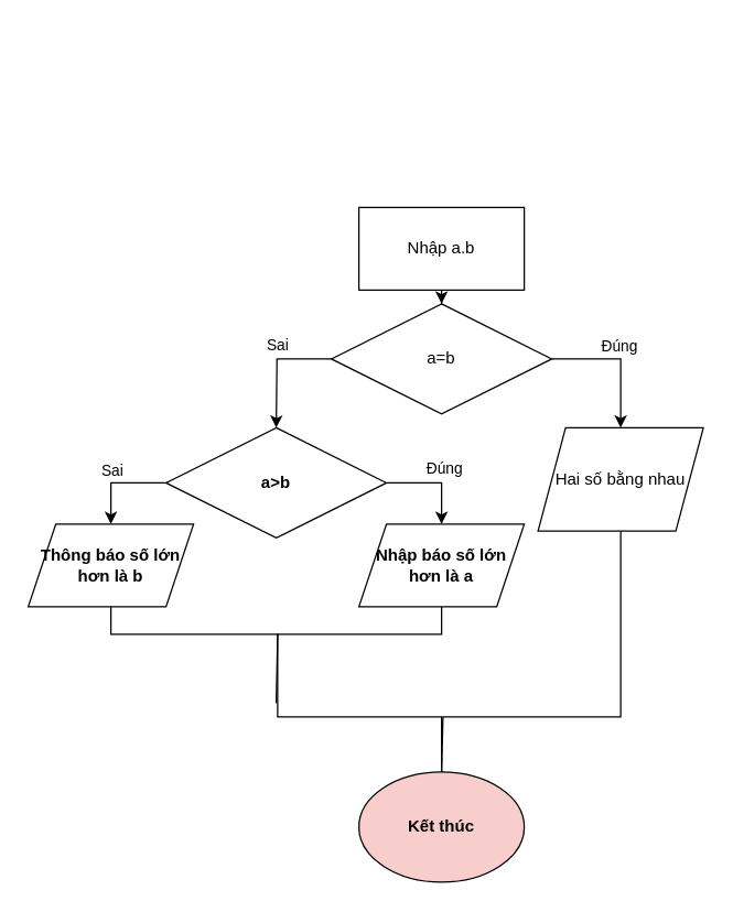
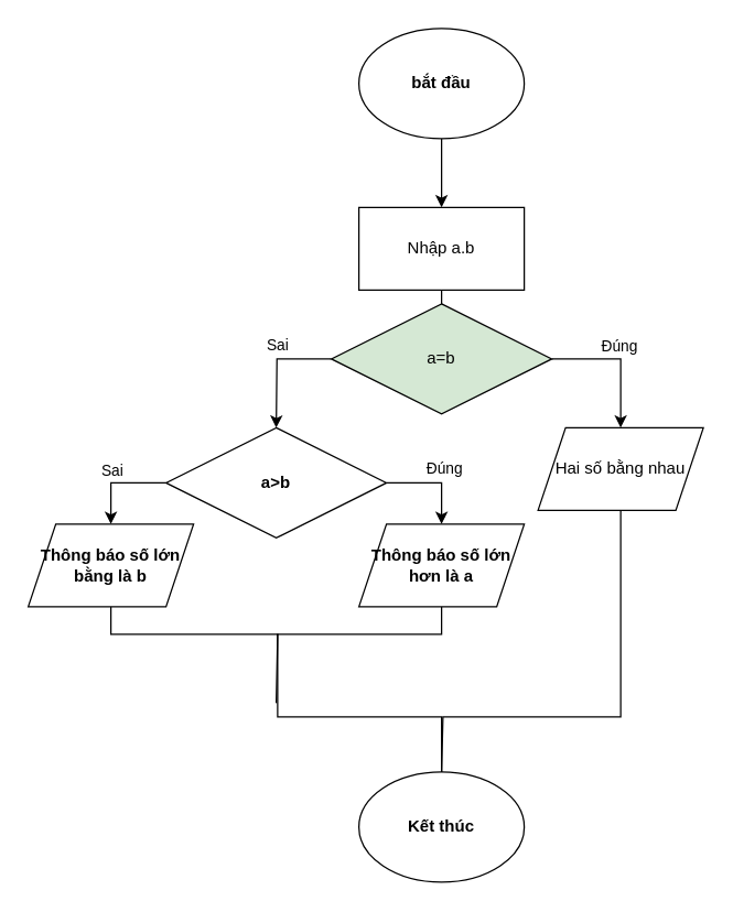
  <mxCell id="0" />
  <mxCell id="1" parent="0" />
- <mxCell id="4" value="" style="edgeStyle=orthogonalEdgeStyle;rounded=0;orthogonalLoop=1;jettySize=auto;html=1;" edge="1" parent="1" source="5" target="10"><mxGeometry relative="1" as="geometry" /></mxCell>
+ <mxCell id="2" style="edgeStyle=orthogonalEdgeStyle;rounded=0;orthogonalLoop=1;jettySize=auto;html=1;exitX=0.5;exitY=1;exitDx=0;exitDy=0;entryX=0.5;entryY=0;entryDx=0;entryDy=0;" edge="1" parent="1" source="3" target="5"><mxGeometry relative="1" as="geometry" /></mxCell>
+ <mxCell id="3" value="bắt đầu" style="ellipse;whiteSpace=wrap;html=1;fontStyle=1" vertex="1" parent="1"><mxGeometry x="260" y="20" width="120" height="80" as="geometry" /></mxCell>
+ <mxCell id="4" value="" style="edgeStyle=orthogonalEdgeStyle;rounded=0;orthogonalLoop=1;jettySize=auto;html=1;endArrow=none;" edge="1" parent="1" source="5" target="10"><mxGeometry relative="1" as="geometry" /></mxCell>
  <mxCell id="5" value="Nhập a.b" style="rounded=0;whiteSpace=wrap;html=1;" vertex="1" parent="1"><mxGeometry x="260" y="150" width="120" height="60" as="geometry" /></mxCell>
  <mxCell id="6" style="edgeStyle=orthogonalEdgeStyle;rounded=0;orthogonalLoop=1;jettySize=auto;html=1;exitX=1;exitY=0.5;exitDx=0;exitDy=0;" edge="1" parent="1" source="10" target="12"><mxGeometry relative="1" as="geometry"><mxPoint x="450" y="330" as="targetPoint" /></mxGeometry></mxCell>
  <mxCell id="7" value="Đúng" style="edgeLabel;html=1;align=center;verticalAlign=middle;resizable=0;points=[];" vertex="1" connectable="0" parent="6"><mxGeometry x="-0.044" relative="1" as="geometry"><mxPoint y="-10" as="offset" /></mxGeometry></mxCell>
  <mxCell id="8" style="edgeStyle=orthogonalEdgeStyle;rounded=0;orthogonalLoop=1;jettySize=auto;html=1;exitX=0;exitY=0.5;exitDx=0;exitDy=0;" edge="1" parent="1" source="10"><mxGeometry relative="1" as="geometry"><mxPoint x="200" y="310" as="targetPoint" /></mxGeometry></mxCell>
  <mxCell id="9" value="Sai" style="edgeLabel;html=1;align=center;verticalAlign=middle;resizable=0;points=[];" vertex="1" connectable="0" parent="8"><mxGeometry x="-0.169" y="-3" relative="1" as="geometry"><mxPoint x="-3" y="-8" as="offset" /></mxGeometry></mxCell>
- <mxCell id="10" value="a=b" style="rhombus;whiteSpace=wrap;html=1;" vertex="1" parent="1"><mxGeometry x="240" y="220" width="160" height="80" as="geometry" /></mxCell>
+ <mxCell id="10" value="a=b" style="rhombus;whiteSpace=wrap;html=1;fillColor=#d5e8d4;" vertex="1" parent="1"><mxGeometry x="240" y="220" width="160" height="80" as="geometry" /></mxCell>
  <mxCell id="11" style="edgeStyle=orthogonalEdgeStyle;rounded=0;orthogonalLoop=1;jettySize=auto;html=1;endArrow=none;endFill=0;" edge="1" parent="1" source="12"><mxGeometry relative="1" as="geometry"><mxPoint x="320" y="560" as="targetPoint" /><Array as="points"><mxPoint x="450" y="520" /><mxPoint x="321" y="520" /></Array></mxGeometry></mxCell>
- <mxCell id="12" value="Hai số bằng nhau" style="shape=parallelogram;perimeter=parallelogramPerimeter;whiteSpace=wrap;html=1;fixedSize=1;" vertex="1" parent="1"><mxGeometry x="390" y="310" width="120" height="75" as="geometry" /></mxCell>
+ <mxCell id="12" value="Hai số bằng nhau" style="shape=parallelogram;perimeter=parallelogramPerimeter;whiteSpace=wrap;html=1;fixedSize=1;" vertex="1" parent="1"><mxGeometry x="390" y="310" width="120" height="60" as="geometry" /></mxCell>
  <mxCell id="13" style="edgeStyle=orthogonalEdgeStyle;rounded=0;orthogonalLoop=1;jettySize=auto;html=1;exitX=0;exitY=0.5;exitDx=0;exitDy=0;entryX=0.5;entryY=0;entryDx=0;entryDy=0;" edge="1" parent="1" source="17" target="21"><mxGeometry relative="1" as="geometry" /></mxCell>
  <mxCell id="14" value="Sai" style="edgeLabel;html=1;align=center;verticalAlign=middle;resizable=0;points=[];" vertex="1" connectable="0" parent="13"><mxGeometry x="0.091" y="-1" relative="1" as="geometry"><mxPoint x="-2" y="-9" as="offset" /></mxGeometry></mxCell>
  <mxCell id="15" style="edgeStyle=orthogonalEdgeStyle;rounded=0;orthogonalLoop=1;jettySize=auto;html=1;entryX=0.5;entryY=0;entryDx=0;entryDy=0;" edge="1" parent="1" source="17" target="19"><mxGeometry relative="1" as="geometry"><Array as="points"><mxPoint x="320" y="350" /></Array></mxGeometry></mxCell>
  <mxCell id="16" value="Đúng" style="edgeLabel;html=1;align=center;verticalAlign=middle;resizable=0;points=[];" vertex="1" connectable="0" parent="15"><mxGeometry x="0.143" y="2" relative="1" as="geometry"><mxPoint x="-1" y="-11" as="offset" /></mxGeometry></mxCell>
  <mxCell id="17" value="a&amp;gt;b" style="rhombus;whiteSpace=wrap;html=1;fontStyle=1" vertex="1" parent="1"><mxGeometry x="120" y="310" width="160" height="80" as="geometry" /></mxCell>
  <mxCell id="18" style="edgeStyle=orthogonalEdgeStyle;rounded=0;orthogonalLoop=1;jettySize=auto;html=1;endArrow=none;endFill=0;" edge="1" parent="1"><mxGeometry relative="1" as="geometry"><mxPoint x="200" y="510" as="targetPoint" /><mxPoint x="320" y="410" as="sourcePoint" /><Array as="points"><mxPoint x="320" y="460" /><mxPoint x="201" y="460" /></Array></mxGeometry></mxCell>
- <mxCell id="19" value="Nhập báo số lớn hơn là a" style="shape=parallelogram;perimeter=parallelogramPerimeter;whiteSpace=wrap;html=1;fixedSize=1;fontStyle=1" vertex="1" parent="1"><mxGeometry x="260" y="380" width="120" height="60" as="geometry" /></mxCell>
+ <mxCell id="19" value="Thông báo số lớn hơn là a" style="shape=parallelogram;perimeter=parallelogramPerimeter;whiteSpace=wrap;html=1;fixedSize=1;fontStyle=1" vertex="1" parent="1"><mxGeometry x="260" y="380" width="120" height="60" as="geometry" /></mxCell>
  <mxCell id="20" style="edgeStyle=orthogonalEdgeStyle;rounded=0;orthogonalLoop=1;jettySize=auto;html=1;endArrow=none;endFill=0;entryX=0.5;entryY=0;entryDx=0;entryDy=0;" edge="1" parent="1" source="21" target="22"><mxGeometry relative="1" as="geometry"><mxPoint x="200" y="520" as="targetPoint" /><Array as="points"><mxPoint x="80" y="460" /><mxPoint x="201" y="460" /><mxPoint x="201" y="520" /><mxPoint x="320" y="520" /></Array></mxGeometry></mxCell>
- <mxCell id="21" value="Thông báo số lớn hơn là b" style="shape=parallelogram;perimeter=parallelogramPerimeter;whiteSpace=wrap;html=1;fixedSize=1;fontStyle=1" vertex="1" parent="1"><mxGeometry x="20" y="380" width="120" height="60" as="geometry" /></mxCell>
- <mxCell id="22" value="Kết thúc" style="ellipse;whiteSpace=wrap;html=1;fontStyle=1;fillColor=#f8cecc;" vertex="1" parent="1"><mxGeometry x="260" y="560" width="120" height="80" as="geometry" /></mxCell>
+ <mxCell id="21" value="Thông báo số lớn bằng là b" style="shape=parallelogram;perimeter=parallelogramPerimeter;whiteSpace=wrap;html=1;fixedSize=1;fontStyle=1" vertex="1" parent="1"><mxGeometry x="20" y="380" width="120" height="60" as="geometry" /></mxCell>
+ <mxCell id="22" value="Kết thúc" style="ellipse;whiteSpace=wrap;html=1;fontStyle=1" vertex="1" parent="1"><mxGeometry x="260" y="560" width="120" height="80" as="geometry" /></mxCell>
